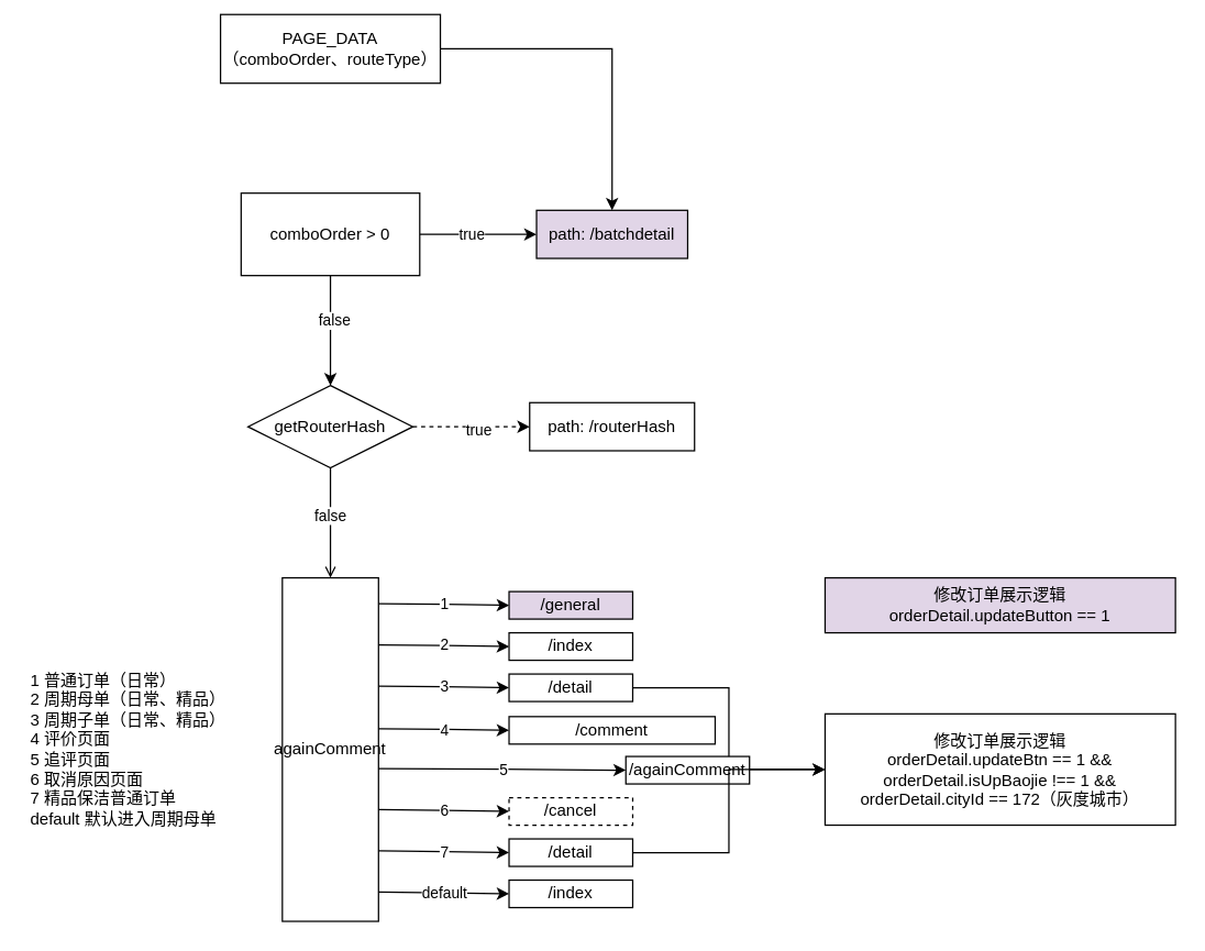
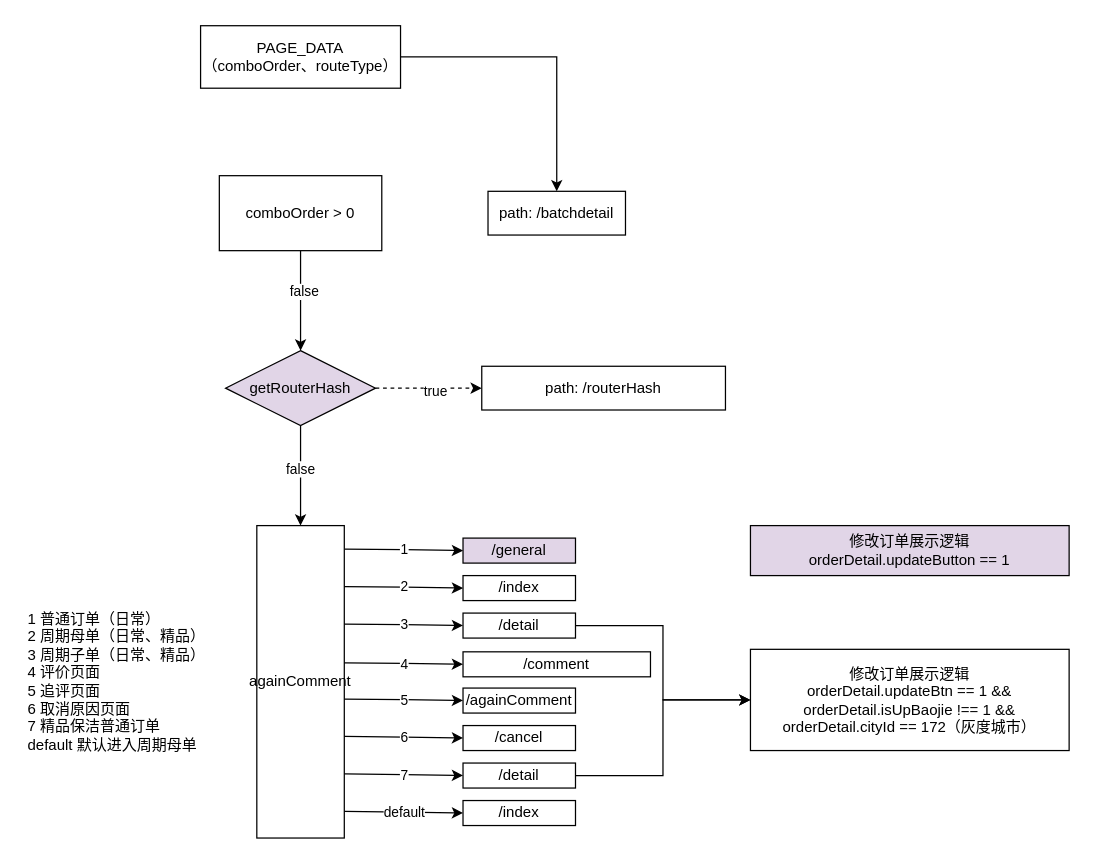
  <mxCell id="0" />
  <mxCell id="1" parent="0" />
  <mxCell id="2" value="" style="edgeStyle=orthogonalEdgeStyle;rounded=0;orthogonalLoop=1;jettySize=auto;html=1;" edge="1" parent="1" source="3" target="9"><mxGeometry relative="1" as="geometry" /></mxCell>
- <mxCell id="3" value="PAGE_DATA&lt;div&gt;（comboOrder、routeType）&lt;/div&gt;" style="rounded=0;whiteSpace=wrap;html=1;" vertex="1" parent="1"><mxGeometry x="160" y="10" width="160" height="50" as="geometry" /></mxCell>
- <mxCell id="4" value="" style="edgeStyle=orthogonalEdgeStyle;rounded=0;orthogonalLoop=1;jettySize=auto;html=1;" edge="1" parent="1" source="8" target="9"><mxGeometry relative="1" as="geometry" /></mxCell>
- <mxCell id="5" value="true" style="edgeLabel;html=1;align=center;verticalAlign=middle;resizable=0;points=[];" vertex="1" connectable="0" parent="4"><mxGeometry x="-0.129" y="1" relative="1" as="geometry"><mxPoint as="offset" /></mxGeometry></mxCell>
+ <mxCell id="3" value="PAGE_DATA&lt;div&gt;（comboOrder、routeType）&lt;/div&gt;" style="rounded=0;whiteSpace=wrap;html=1;" vertex="1" parent="1"><mxGeometry x="160" y="20" width="160" height="50" as="geometry" /></mxCell>
  <mxCell id="6" value="" style="edgeStyle=orthogonalEdgeStyle;rounded=0;orthogonalLoop=1;jettySize=auto;html=1;" edge="1" parent="1" source="8"><mxGeometry relative="1" as="geometry"><mxPoint x="240" y="280" as="targetPoint" /></mxGeometry></mxCell>
  <mxCell id="7" value="false" style="edgeLabel;html=1;align=center;verticalAlign=middle;resizable=0;points=[];" vertex="1" connectable="0" parent="6"><mxGeometry x="-0.2" y="2" relative="1" as="geometry"><mxPoint as="offset" /></mxGeometry></mxCell>
  <mxCell id="8" value="comboOrder &amp;gt; 0" style="whiteSpace=wrap;html=1;rounded=0;" vertex="1" parent="1"><mxGeometry x="175" y="140" width="130" height="60" as="geometry" /></mxCell>
- <mxCell id="9" value="path: /batchdetail" style="whiteSpace=wrap;html=1;fillColor=#e1d5e7;" vertex="1" parent="1"><mxGeometry x="390" y="152.5" width="110" height="35" as="geometry" /></mxCell>
+ <mxCell id="9" value="path: /batchdetail" style="whiteSpace=wrap;html=1;" vertex="1" parent="1"><mxGeometry x="390" y="152.5" width="110" height="35" as="geometry" /></mxCell>
  <mxCell id="10" value="" style="edgeStyle=orthogonalEdgeStyle;rounded=0;orthogonalLoop=1;jettySize=auto;html=1;dashed=1;" edge="1" parent="1" source="14" target="15"><mxGeometry relative="1" as="geometry" /></mxCell>
  <mxCell id="11" value="true" style="edgeLabel;html=1;align=center;verticalAlign=middle;resizable=0;points=[];" vertex="1" connectable="0" parent="10"><mxGeometry x="0.1" y="-2" relative="1" as="geometry"><mxPoint as="offset" /></mxGeometry></mxCell>
- <mxCell id="12" value="" style="edgeStyle=orthogonalEdgeStyle;rounded=0;orthogonalLoop=1;jettySize=auto;html=1;endArrow=open;" edge="1" parent="1" source="14" target="18"><mxGeometry relative="1" as="geometry" /></mxCell>
+ <mxCell id="12" value="" style="edgeStyle=orthogonalEdgeStyle;rounded=0;orthogonalLoop=1;jettySize=auto;html=1;" edge="1" parent="1" source="14" target="18"><mxGeometry relative="1" as="geometry" /></mxCell>
  <mxCell id="13" value="false" style="edgeLabel;html=1;align=center;verticalAlign=middle;resizable=0;points=[];" vertex="1" connectable="0" parent="12"><mxGeometry x="-0.142" y="-1" relative="1" as="geometry"><mxPoint as="offset" /></mxGeometry></mxCell>
- <mxCell id="14" value="getRouterHash" style="rhombus;whiteSpace=wrap;html=1;" vertex="1" parent="1"><mxGeometry x="180" y="280" width="120" height="60" as="geometry" /></mxCell>
- <mxCell id="15" value="path: /routerHash" style="whiteSpace=wrap;html=1;" vertex="1" parent="1"><mxGeometry x="385" y="292.5" width="120" height="35" as="geometry" /></mxCell>
+ <mxCell id="14" value="getRouterHash" style="rhombus;whiteSpace=wrap;html=1;fillColor=#e1d5e7;" vertex="1" parent="1"><mxGeometry x="180" y="280" width="120" height="60" as="geometry" /></mxCell>
+ <mxCell id="15" value="path: /routerHash" style="whiteSpace=wrap;html=1;" vertex="1" parent="1"><mxGeometry x="385" y="292.5" width="195" height="35" as="geometry" /></mxCell>
  <mxCell id="16" value="/general" style="whiteSpace=wrap;html=1;fillColor=#e1d5e7;" vertex="1" parent="1"><mxGeometry x="370" y="430" width="90" height="20" as="geometry" /></mxCell>
  <mxCell id="17" value="1" style="edgeStyle=orthogonalEdgeStyle;rounded=0;orthogonalLoop=1;jettySize=auto;html=1;" edge="1" parent="1" target="16"><mxGeometry relative="1" as="geometry"><mxPoint x="275" y="438.75" as="sourcePoint" /></mxGeometry></mxCell>
  <mxCell id="18" value="againComment" style="whiteSpace=wrap;html=1;" vertex="1" parent="1"><mxGeometry x="205" y="420" width="70" height="250" as="geometry" /></mxCell>
  <mxCell id="19" value="/index" style="whiteSpace=wrap;html=1;" vertex="1" parent="1"><mxGeometry x="370" y="460" width="90" height="20" as="geometry" /></mxCell>
  <mxCell id="20" value="2" style="edgeStyle=orthogonalEdgeStyle;rounded=0;orthogonalLoop=1;jettySize=auto;html=1;" edge="1" parent="1" target="19"><mxGeometry relative="1" as="geometry"><mxPoint x="275" y="468.75" as="sourcePoint" /></mxGeometry></mxCell>
  <mxCell id="21" value="" style="edgeStyle=orthogonalEdgeStyle;rounded=0;orthogonalLoop=1;jettySize=auto;html=1;entryX=0;entryY=0.5;entryDx=0;entryDy=0;" edge="1" parent="1" source="22" target="36"><mxGeometry relative="1" as="geometry" /></mxCell>
  <mxCell id="22" value="/detail" style="whiteSpace=wrap;html=1;" vertex="1" parent="1"><mxGeometry x="370" y="490" width="90" height="20" as="geometry" /></mxCell>
  <mxCell id="23" value="3" style="edgeStyle=orthogonalEdgeStyle;rounded=0;orthogonalLoop=1;jettySize=auto;html=1;" edge="1" parent="1" target="22"><mxGeometry relative="1" as="geometry"><mxPoint x="275" y="498.75" as="sourcePoint" /></mxGeometry></mxCell>
  <mxCell id="24" value="/comment" style="whiteSpace=wrap;html=1;" vertex="1" parent="1"><mxGeometry x="370" y="521" width="150" height="20" as="geometry" /></mxCell>
  <mxCell id="25" value="4" style="edgeStyle=orthogonalEdgeStyle;rounded=0;orthogonalLoop=1;jettySize=auto;html=1;" edge="1" parent="1" target="24"><mxGeometry x="0.018" relative="1" as="geometry"><mxPoint x="275" y="529.75" as="sourcePoint" /><mxPoint as="offset" /></mxGeometry></mxCell>
- <mxCell id="26" value="/againComment" style="whiteSpace=wrap;html=1;" vertex="1" parent="1"><mxGeometry x="455" y="550" width="90" height="20" as="geometry" /></mxCell>
+ <mxCell id="26" value="/againComment" style="whiteSpace=wrap;html=1;" vertex="1" parent="1"><mxGeometry x="370" y="550" width="90" height="20" as="geometry" /></mxCell>
  <mxCell id="27" value="5" style="edgeStyle=orthogonalEdgeStyle;rounded=0;orthogonalLoop=1;jettySize=auto;html=1;" edge="1" parent="1" target="26"><mxGeometry x="0.018" relative="1" as="geometry"><mxPoint x="275" y="558.75" as="sourcePoint" /><mxPoint as="offset" /></mxGeometry></mxCell>
- <mxCell id="28" value="/cancel" style="whiteSpace=wrap;html=1;dashed=1;" vertex="1" parent="1"><mxGeometry x="370" y="580" width="90" height="20" as="geometry" /></mxCell>
+ <mxCell id="28" value="/cancel" style="whiteSpace=wrap;html=1;" vertex="1" parent="1"><mxGeometry x="370" y="580" width="90" height="20" as="geometry" /></mxCell>
  <mxCell id="29" value="6" style="edgeStyle=orthogonalEdgeStyle;rounded=0;orthogonalLoop=1;jettySize=auto;html=1;" edge="1" parent="1" target="28"><mxGeometry x="0.018" relative="1" as="geometry"><mxPoint x="275" y="588.75" as="sourcePoint" /><mxPoint as="offset" /></mxGeometry></mxCell>
  <mxCell id="30" style="edgeStyle=orthogonalEdgeStyle;rounded=0;orthogonalLoop=1;jettySize=auto;html=1;entryX=0;entryY=0.5;entryDx=0;entryDy=0;" edge="1" parent="1" source="31" target="36"><mxGeometry relative="1" as="geometry" /></mxCell>
  <mxCell id="31" value="/detail" style="whiteSpace=wrap;html=1;" vertex="1" parent="1"><mxGeometry x="370" y="610" width="90" height="20" as="geometry" /></mxCell>
  <mxCell id="32" value="7" style="edgeStyle=orthogonalEdgeStyle;rounded=0;orthogonalLoop=1;jettySize=auto;html=1;" edge="1" parent="1" target="31"><mxGeometry x="0.018" relative="1" as="geometry"><mxPoint x="275" y="618.75" as="sourcePoint" /><mxPoint as="offset" /></mxGeometry></mxCell>
  <mxCell id="33" value="/index" style="whiteSpace=wrap;html=1;" vertex="1" parent="1"><mxGeometry x="370" y="640" width="90" height="20" as="geometry" /></mxCell>
  <mxCell id="34" value="default" style="edgeStyle=orthogonalEdgeStyle;rounded=0;orthogonalLoop=1;jettySize=auto;html=1;" edge="1" parent="1" target="33"><mxGeometry x="0.018" relative="1" as="geometry"><mxPoint x="275" y="648.75" as="sourcePoint" /><mxPoint as="offset" /></mxGeometry></mxCell>
  <mxCell id="35" value="修改订单展示逻辑&lt;div&gt;orderDetail.updateButton == 1&lt;/div&gt;" style="whiteSpace=wrap;html=1;fillColor=#e1d5e7;" vertex="1" parent="1"><mxGeometry x="600" y="420" width="255" height="40" as="geometry" /></mxCell>
  <mxCell id="36" value="修改订单展示逻辑&lt;div&gt;orderDetail.updateBtn == 1 &amp;amp;&amp;amp;&lt;/div&gt;&lt;div&gt;orderDetail.isUpBaojie !== 1 &amp;amp;&amp;amp;&lt;/div&gt;&lt;div&gt;orderDetail.cityId == 172（灰度城市）&lt;/div&gt;" style="whiteSpace=wrap;html=1;align=center;" vertex="1" parent="1"><mxGeometry x="600" y="519" width="255" height="81" as="geometry" /></mxCell>
  <mxCell id="37" value="&lt;div&gt;1 普通订单（日常）&lt;/div&gt;&lt;div&gt;2 周期母单（日常、精品）&lt;/div&gt;&lt;div&gt;3 周期子单（日常、精品）&lt;/div&gt;&lt;div&gt;4 评价页面&lt;/div&gt;&lt;div&gt;5 追评页面&lt;/div&gt;&lt;div&gt;6 取消原因页面&lt;/div&gt;&lt;div&gt;7 精品保洁普通订单&lt;/div&gt;&lt;div style=&quot;&quot;&gt;default 默认进入周期母单&lt;/div&gt;" style="text;html=1;align=left;verticalAlign=middle;resizable=0;points=[];autosize=1;strokeColor=none;fillColor=none;" vertex="1" parent="1"><mxGeometry x="20" y="480" width="170" height="130" as="geometry" /></mxCell>
